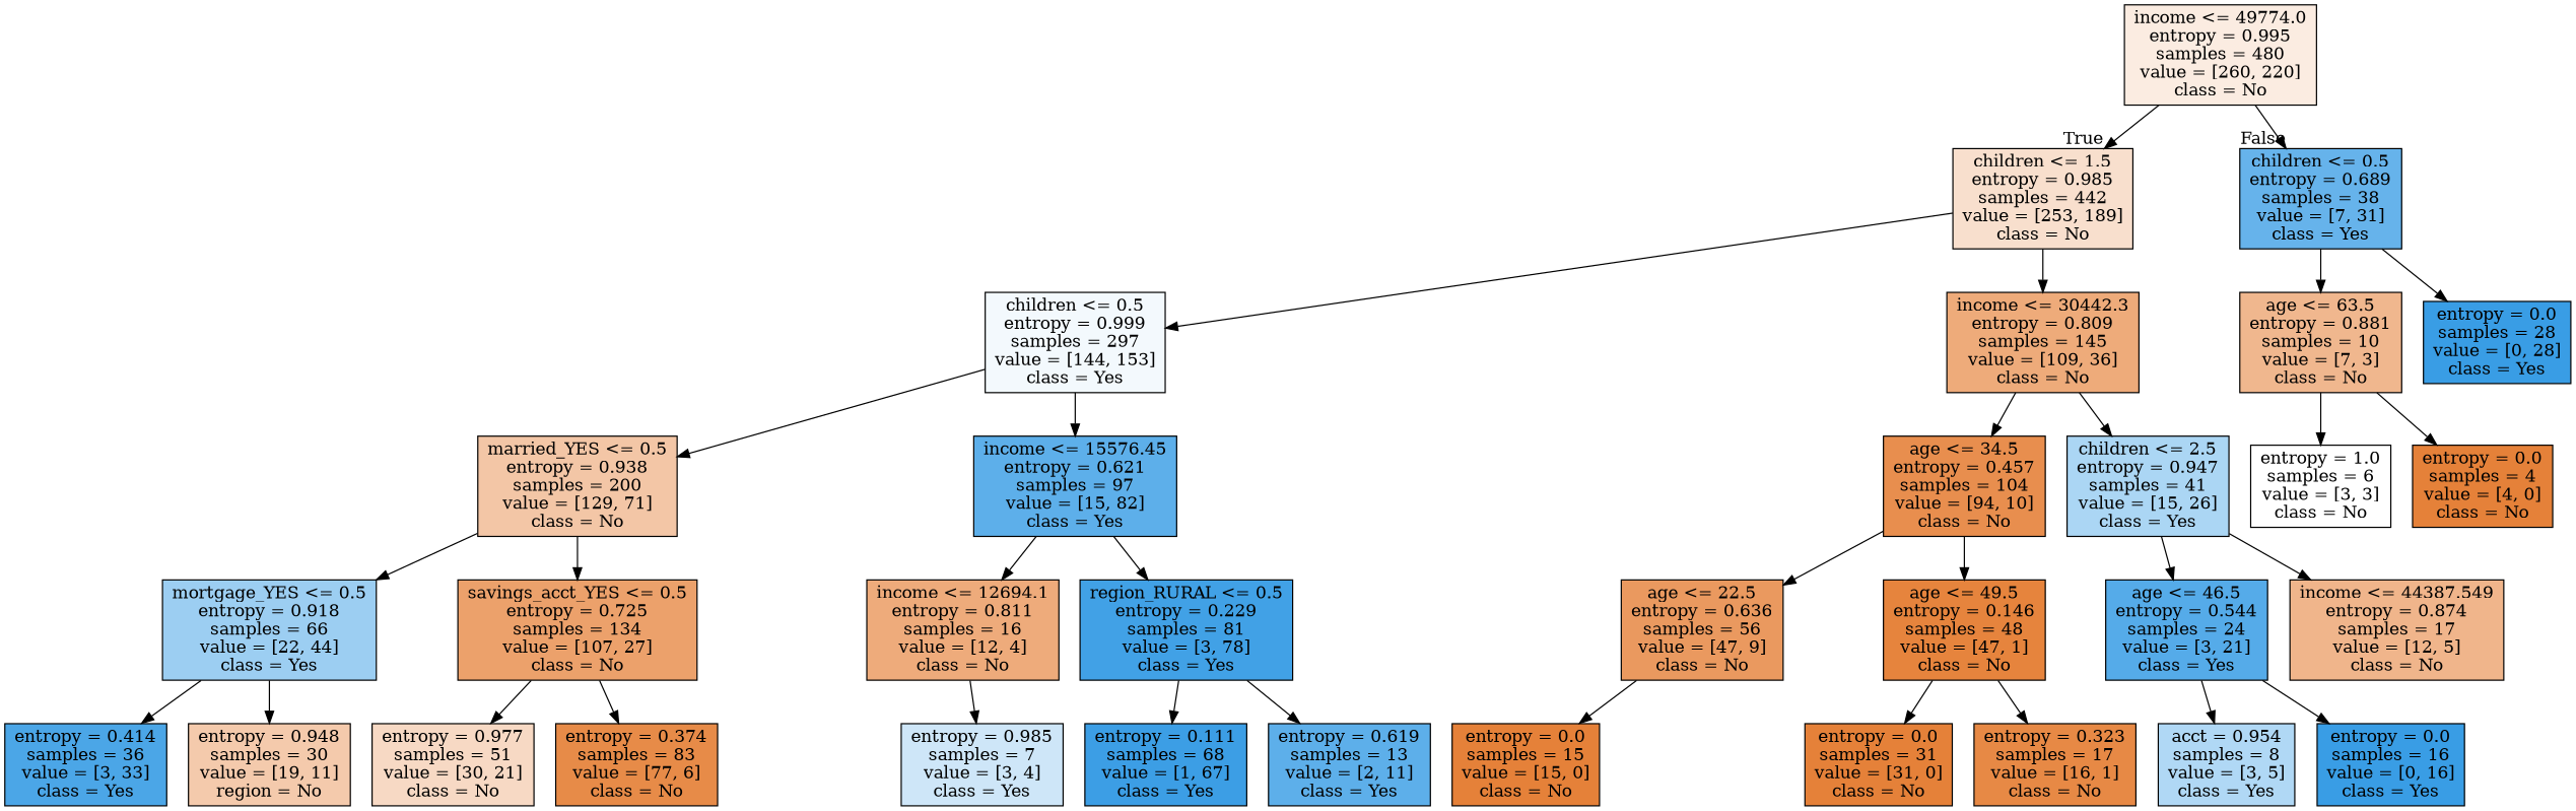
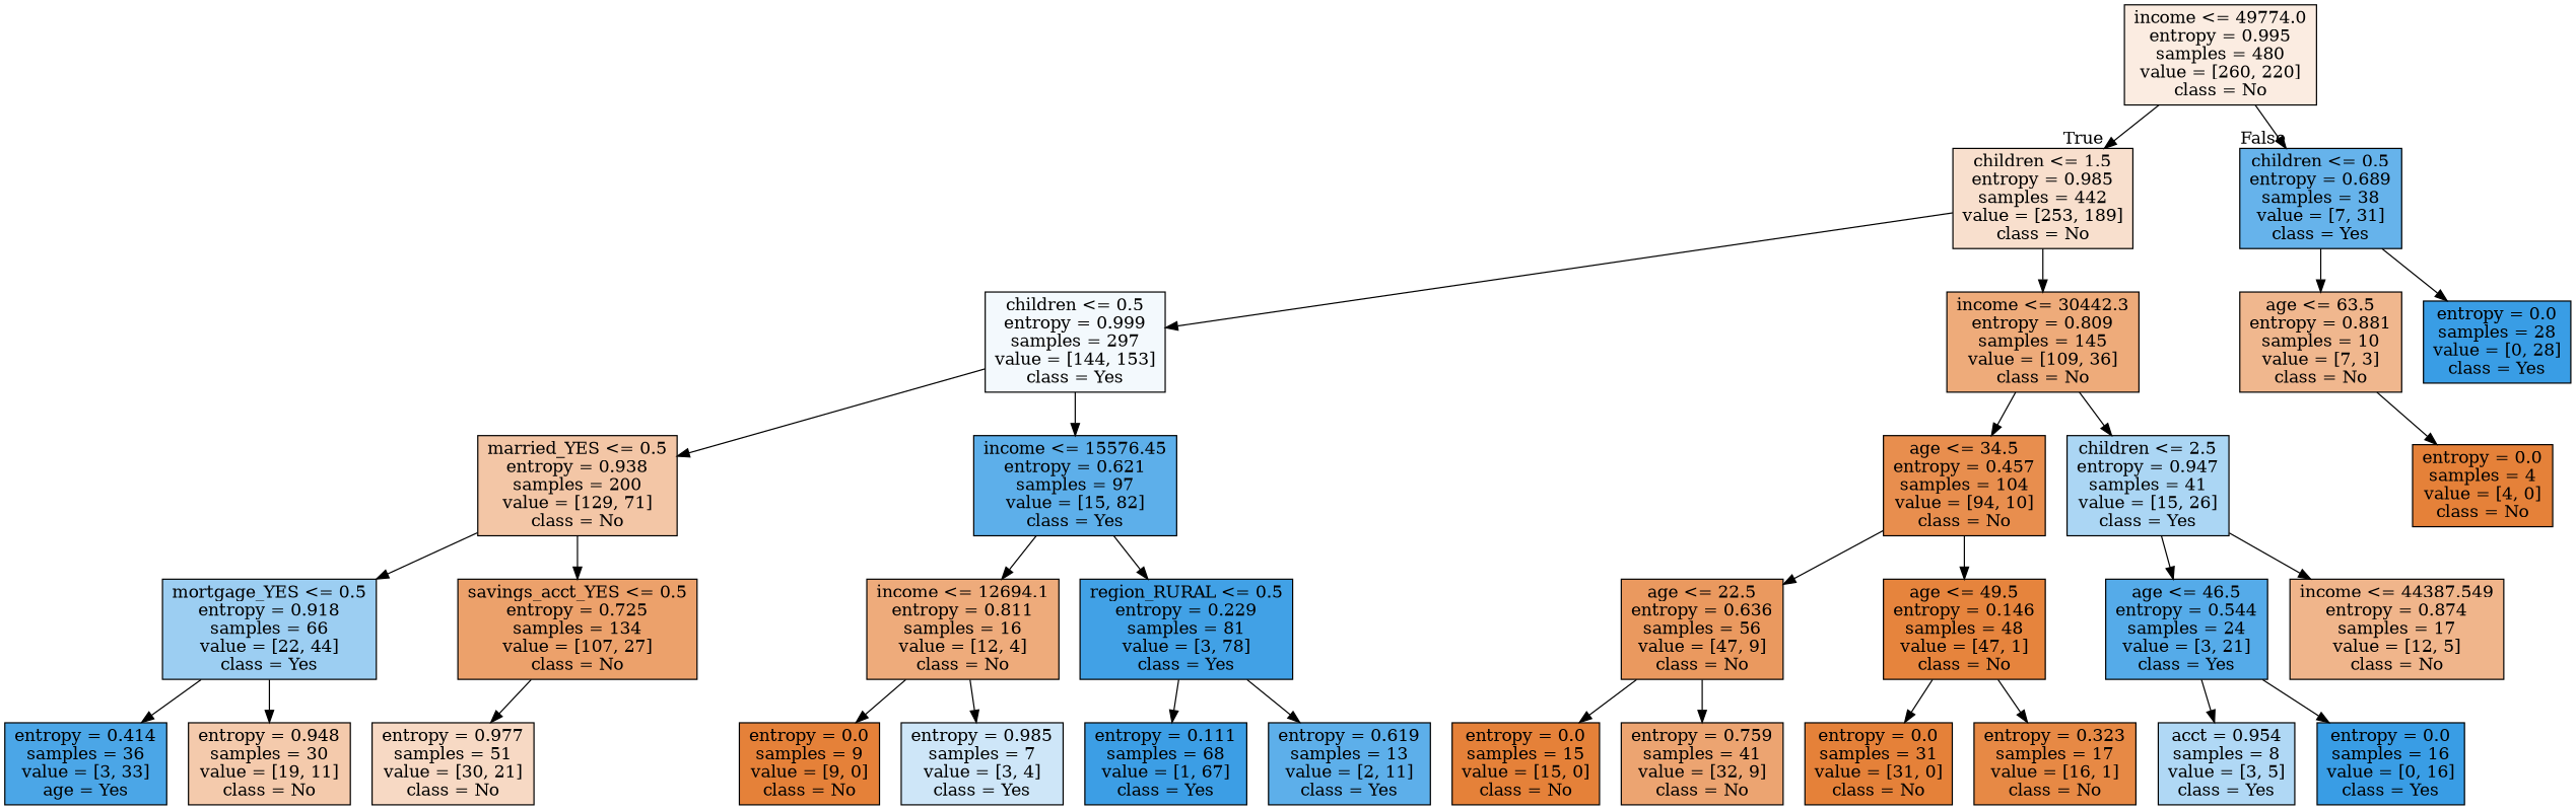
  digraph {
    node [color=black fillcolor="#e58139" shape=box style=filled]
    n1 [fillcolor="#fbece1" label="income <= 49774.0\nentropy = 0.995\nsamples = 480\nvalue = [260, 220]\nclass = No"]
    n2 [fillcolor="#f8dfcd" label="children <= 1.5\nentropy = 0.985\nsamples = 442\nvalue = [253, 189]\nclass = No"]
    n3 [fillcolor="#66b3eb" label="children <= 0.5\nentropy = 0.689\nsamples = 38\nvalue = [7, 31]\nclass = Yes"]
    n4 [fillcolor="#f3f9fd" label="children <= 0.5\nentropy = 0.999\nsamples = 297\nvalue = [144, 153]\nclass = Yes"]
    n5 [fillcolor="#eeab7a" label="income <= 30442.3\nentropy = 0.809\nsamples = 145\nvalue = [109, 36]\nclass = No"]
    n6 [fillcolor="#f0b78e" label="age <= 63.5\nentropy = 0.881\nsamples = 10\nvalue = [7, 3]\nclass = No"]
    n7 [fillcolor="#399de5" label="entropy = 0.0\nsamples = 28\nvalue = [0, 28]\nclass = Yes"]
    n8 [fillcolor="#f3c6a6" label="married_YES <= 0.5\nentropy = 0.938\nsamples = 200\nvalue = [129, 71]\nclass = No"]
    n9 [fillcolor="#5dafea" label="income <= 15576.45\nentropy = 0.621\nsamples = 97\nvalue = [15, 82]\nclass = Yes"]
    n10 [fillcolor="#e88e4e" label="age <= 34.5\nentropy = 0.457\nsamples = 104\nvalue = [94, 10]\nclass = No"]
    n11 [fillcolor="#abd6f4" label="children <= 2.5\nentropy = 0.947\nsamples = 41\nvalue = [15, 26]\nclass = Yes"]
    n12 [fillcolor="#9ccef2" label="mortgage_YES <= 0.5\nentropy = 0.918\nsamples = 66\nvalue = [22, 44]\nclass = Yes"]
    n13 [fillcolor="#eca16b" label="savings_acct_YES <= 0.5\nentropy = 0.725\nsamples = 134\nvalue = [107, 27]\nclass = No"]
    n14 [fillcolor="#eeab7b" label="income <= 12694.1\nentropy = 0.811\nsamples = 16\nvalue = [12, 4]\nclass = No"]
    n15 [fillcolor="#41a1e6" label="region_RURAL <= 0.5\nentropy = 0.229\nsamples = 81\nvalue = [3, 78]\nclass = Yes"]
-   n16 [fillcolor="#4ba6e7" label="entropy = 0.414\nsamples = 36\nvalue = [3, 33]\nclass = Yes"]
-   n17 [fillcolor="#f4caac" label="entropy = 0.948\nsamples = 30\nvalue = [19, 11]\nregion = No"]
+   n16 [fillcolor="#4ba6e7" label="entropy = 0.414\nsamples = 36\nvalue = [3, 33]\nage = Yes"]
+   n17 [fillcolor="#f4caac" label="entropy = 0.948\nsamples = 30\nvalue = [19, 11]\nclass = No"]
    n18 [fillcolor="#f7d9c4" label="entropy = 0.977\nsamples = 51\nvalue = [30, 21]\nclass = No"]
-   n19 [fillcolor="#e78b48" label="entropy = 0.374\nsamples = 83\nvalue = [77, 6]\nclass = No"]
+   n20 [label="entropy = 0.0\nsamples = 9\nvalue = [9, 0]\nclass = No"]
    n21 [fillcolor="#cee6f8" label="entropy = 0.985\nsamples = 7\nvalue = [3, 4]\nclass = Yes"]
    n22 [fillcolor="#3c9ee5" label="entropy = 0.111\nsamples = 68\nvalue = [1, 67]\nclass = Yes"]
    n23 [fillcolor="#5dafea" label="entropy = 0.619\nsamples = 13\nvalue = [2, 11]\nclass = Yes"]
    n24 [fillcolor="#ea995f" label="age <= 22.5\nentropy = 0.636\nsamples = 56\nvalue = [47, 9]\nclass = No"]
    n25 [fillcolor="#e6843d" label="age <= 49.5\nentropy = 0.146\nsamples = 48\nvalue = [47, 1]\nclass = No"]
    n26 [fillcolor="#55abe9" label="age <= 46.5\nentropy = 0.544\nsamples = 24\nvalue = [3, 21]\nclass = Yes"]
    n27 [fillcolor="#f0b58b" label="income <= 44387.549\nentropy = 0.874\nsamples = 17\nvalue = [12, 5]\nclass = No"]
    n28 [label="entropy = 0.0\nsamples = 15\nvalue = [15, 0]\nclass = No"]
+   n29 [fillcolor="#eca471" label="entropy = 0.759\nsamples = 41\nvalue = [32, 9]\nclass = No"]
    n30 [label="entropy = 0.0\nsamples = 31\nvalue = [31, 0]\nclass = No"]
    n31 [fillcolor="#e78945" label="entropy = 0.323\nsamples = 17\nvalue = [16, 1]\nclass = No"]
    n32 [fillcolor="#b0d8f5" label="acct = 0.954\nsamples = 8\nvalue = [3, 5]\nclass = Yes"]
    n33 [fillcolor="#399de5" label="entropy = 0.0\nsamples = 16\nvalue = [0, 16]\nclass = Yes"]
-   n34 [fillcolor="#ffffff" label="entropy = 1.0\nsamples = 6\nvalue = [3, 3]\nclass = No"]
    n35 [label="entropy = 0.0\nsamples = 4\nvalue = [4, 0]\nclass = No"]
    n1 -> n2 [headlabel=True labelangle=45 labeldistance=2.5]
    n1 -> n3 [headlabel=False labelangle=-45 labeldistance=2.5]
    n2 -> n4
    n2 -> n5
    n3 -> n6
    n3 -> n7
    n4 -> n8
    n4 -> n9
    n5 -> n10
    n5 -> n11
-   n6 -> n34
    n6 -> n35
    n8 -> n12
    n8 -> n13
    n9 -> n14
    n9 -> n15
    n10 -> n24
    n10 -> n25
    n11 -> n26
    n11 -> n27
    n12 -> n16
    n12 -> n17
    n13 -> n18
-   n13 -> n19
+   n14 -> n20
    n14 -> n21
    n15 -> n22
    n15 -> n23
    n24 -> n28
+   n24 -> n29
    n25 -> n30
    n25 -> n31
    n26 -> n32
    n26 -> n33
  }
